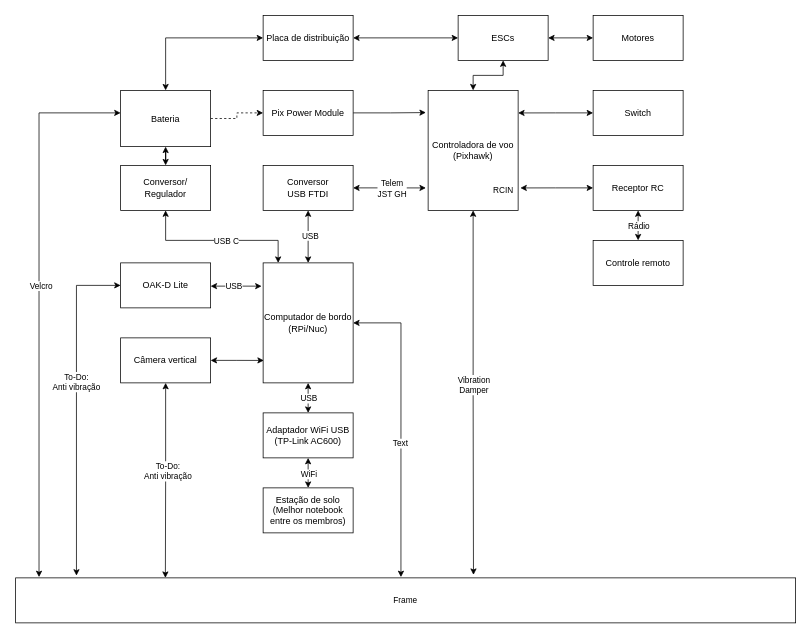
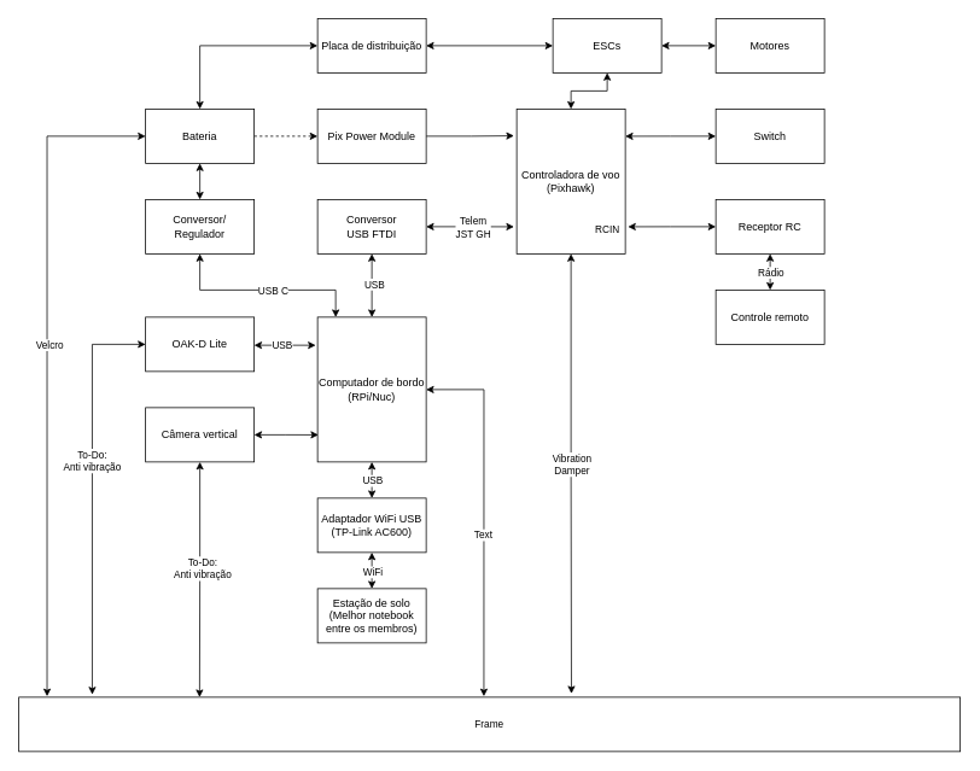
  <mxCell id="0" />
  <mxCell id="1" parent="0" />
  <mxCell id="2" value="" style="edgeStyle=orthogonalEdgeStyle;shape=connector;rounded=0;orthogonalLoop=1;jettySize=auto;html=1;labelBackgroundColor=default;strokeColor=default;fontFamily=Helvetica;fontSize=11;fontColor=default;startArrow=classic;endArrow=classic;" edge="1" parent="1" source="5" target="8"><mxGeometry relative="1" as="geometry" /></mxCell>
  <mxCell id="3" style="edgeStyle=orthogonalEdgeStyle;shape=connector;rounded=0;orthogonalLoop=1;jettySize=auto;html=1;entryX=0.587;entryY=-0.067;entryDx=0;entryDy=0;entryPerimeter=0;labelBackgroundColor=default;strokeColor=default;fontFamily=Helvetica;fontSize=11;fontColor=default;startArrow=classic;endArrow=classic;" edge="1" parent="1" source="5" target="53"><mxGeometry relative="1" as="geometry" /></mxCell>
  <mxCell id="4" value="Vibration&lt;br&gt;Damper" style="edgeLabel;html=1;align=center;verticalAlign=middle;resizable=0;points=[];fontSize=11;fontFamily=Helvetica;fontColor=default;" vertex="1" connectable="0" parent="3"><mxGeometry x="-0.054" relative="1" as="geometry"><mxPoint y="2" as="offset" /></mxGeometry></mxCell>
  <mxCell id="5" value="Controladora de voo&lt;br&gt;(Pixhawk)" style="rounded=0;whiteSpace=wrap;html=1;" vertex="1" parent="1"><mxGeometry x="570" y="120" width="120" height="160" as="geometry" /></mxCell>
  <mxCell id="6" value="" style="edgeStyle=orthogonalEdgeStyle;shape=connector;rounded=0;orthogonalLoop=1;jettySize=auto;html=1;labelBackgroundColor=default;strokeColor=default;fontFamily=Helvetica;fontSize=11;fontColor=default;startArrow=classic;endArrow=classic;" edge="1" parent="1" source="7" target="8"><mxGeometry relative="1" as="geometry" /></mxCell>
  <mxCell id="7" value="Motores" style="rounded=0;whiteSpace=wrap;html=1;" vertex="1" parent="1"><mxGeometry x="790" y="20" width="120" height="60" as="geometry" /></mxCell>
  <mxCell id="8" value="ESCs" style="rounded=0;whiteSpace=wrap;html=1;" vertex="1" parent="1"><mxGeometry x="610" y="20" width="120" height="60" as="geometry" /></mxCell>
  <mxCell id="9" style="edgeStyle=orthogonalEdgeStyle;rounded=0;orthogonalLoop=1;jettySize=auto;html=1;exitX=1;exitY=0.5;exitDx=0;exitDy=0;entryX=0;entryY=0.5;entryDx=0;entryDy=0;dashed=1;" edge="1" parent="1" source="14" target="47"><mxGeometry relative="1" as="geometry" /></mxCell>
  <mxCell id="10" style="edgeStyle=orthogonalEdgeStyle;shape=connector;rounded=0;orthogonalLoop=1;jettySize=auto;html=1;labelBackgroundColor=default;strokeColor=default;fontFamily=Helvetica;fontSize=11;fontColor=default;startArrow=classic;endArrow=classic;entryX=0;entryY=0.5;entryDx=0;entryDy=0;" edge="1" parent="1" source="14" target="16"><mxGeometry relative="1" as="geometry"><mxPoint x="310" y="50" as="targetPoint" /><Array as="points"><mxPoint x="220" y="50" /></Array></mxGeometry></mxCell>
  <mxCell id="11" style="edgeStyle=orthogonalEdgeStyle;shape=connector;rounded=0;orthogonalLoop=1;jettySize=auto;html=1;entryX=0.5;entryY=0;entryDx=0;entryDy=0;labelBackgroundColor=default;strokeColor=default;fontFamily=Helvetica;fontSize=11;fontColor=default;startArrow=classic;endArrow=classic;" edge="1" parent="1" source="14" target="52"><mxGeometry relative="1" as="geometry" /></mxCell>
  <mxCell id="12" style="edgeStyle=orthogonalEdgeStyle;shape=connector;rounded=0;orthogonalLoop=1;jettySize=auto;html=1;labelBackgroundColor=default;strokeColor=default;fontFamily=Helvetica;fontSize=11;fontColor=default;startArrow=classic;endArrow=classic;entryX=0.03;entryY=-0.017;entryDx=0;entryDy=0;entryPerimeter=0;" edge="1" parent="1" source="14" target="53"><mxGeometry relative="1" as="geometry"><mxPoint x="50" y="760" as="targetPoint" /><Array as="points"><mxPoint x="51" y="150" /></Array></mxGeometry></mxCell>
  <mxCell id="13" value="Velcro" style="edgeLabel;html=1;align=center;verticalAlign=middle;resizable=0;points=[];fontSize=11;fontFamily=Helvetica;fontColor=default;" vertex="1" connectable="0" parent="12"><mxGeometry x="0.071" y="2" relative="1" as="geometry"><mxPoint y="-51" as="offset" /></mxGeometry></mxCell>
- <mxCell id="14" value="Bateria" style="rounded=0;whiteSpace=wrap;html=1;" vertex="1" parent="1"><mxGeometry x="160" y="120" width="120" height="75" as="geometry" /></mxCell>
+ <mxCell id="14" value="Bateria" style="rounded=0;whiteSpace=wrap;html=1;" vertex="1" parent="1"><mxGeometry x="160" y="120" width="120" height="60" as="geometry" /></mxCell>
  <mxCell id="15" value="" style="edgeStyle=orthogonalEdgeStyle;shape=connector;rounded=0;orthogonalLoop=1;jettySize=auto;html=1;labelBackgroundColor=default;strokeColor=default;fontFamily=Helvetica;fontSize=11;fontColor=default;startArrow=classic;endArrow=classic;" edge="1" parent="1" source="16" target="8"><mxGeometry relative="1" as="geometry" /></mxCell>
  <mxCell id="16" value="Placa de distribuição" style="rounded=0;whiteSpace=wrap;html=1;" vertex="1" parent="1"><mxGeometry x="350" y="20" width="120" height="60" as="geometry" /></mxCell>
  <mxCell id="17" value="" style="edgeStyle=orthogonalEdgeStyle;shape=connector;rounded=0;orthogonalLoop=1;jettySize=auto;html=1;labelBackgroundColor=default;strokeColor=default;fontFamily=Helvetica;fontSize=11;fontColor=default;startArrow=classic;endArrow=classic;" edge="1" parent="1" source="21" target="29"><mxGeometry relative="1" as="geometry" /></mxCell>
  <mxCell id="18" value="USB" style="edgeLabel;html=1;align=center;verticalAlign=middle;resizable=0;points=[];fontSize=11;fontFamily=Helvetica;fontColor=default;" vertex="1" connectable="0" parent="17"><mxGeometry x="-0.2" y="-1" relative="1" as="geometry"><mxPoint x="1" y="4" as="offset" /></mxGeometry></mxCell>
  <mxCell id="19" style="edgeStyle=orthogonalEdgeStyle;shape=connector;rounded=0;orthogonalLoop=1;jettySize=auto;html=1;entryX=0.494;entryY=-0.017;entryDx=0;entryDy=0;entryPerimeter=0;labelBackgroundColor=default;strokeColor=default;fontFamily=Helvetica;fontSize=11;fontColor=default;startArrow=classic;endArrow=classic;" edge="1" parent="1" source="21" target="53"><mxGeometry relative="1" as="geometry"><Array as="points"><mxPoint x="534" y="430" /></Array></mxGeometry></mxCell>
  <mxCell id="20" value="Text" style="edgeLabel;html=1;align=center;verticalAlign=middle;resizable=0;points=[];fontSize=11;fontFamily=Helvetica;fontColor=default;" vertex="1" connectable="0" parent="19"><mxGeometry x="0.111" y="-1" relative="1" as="geometry"><mxPoint as="offset" /></mxGeometry></mxCell>
  <mxCell id="21" value="Computador de bordo&lt;br&gt;(RPi/Nuc)" style="rounded=0;whiteSpace=wrap;html=1;" vertex="1" parent="1"><mxGeometry x="350" y="350" width="120" height="160" as="geometry" /></mxCell>
  <mxCell id="22" style="edgeStyle=orthogonalEdgeStyle;shape=connector;rounded=0;orthogonalLoop=1;jettySize=auto;html=1;exitX=1;exitY=0.5;exitDx=0;exitDy=0;entryX=-0.025;entryY=0.813;entryDx=0;entryDy=0;entryPerimeter=0;labelBackgroundColor=default;strokeColor=default;fontFamily=Helvetica;fontSize=11;fontColor=default;startArrow=classic;endArrow=classic;" edge="1" parent="1" source="26" target="5"><mxGeometry relative="1" as="geometry" /></mxCell>
  <mxCell id="23" value="Telem&lt;br&gt;JST GH" style="edgeLabel;html=1;align=center;verticalAlign=middle;resizable=0;points=[];fontSize=11;fontFamily=Helvetica;fontColor=default;" vertex="1" connectable="0" parent="22"><mxGeometry x="-0.197" y="2" relative="1" as="geometry"><mxPoint x="12" y="2" as="offset" /></mxGeometry></mxCell>
  <mxCell id="24" style="edgeStyle=orthogonalEdgeStyle;shape=connector;rounded=0;orthogonalLoop=1;jettySize=auto;html=1;labelBackgroundColor=default;strokeColor=default;fontFamily=Helvetica;fontSize=11;fontColor=default;startArrow=classic;endArrow=classic;" edge="1" parent="1" source="26" target="21"><mxGeometry relative="1" as="geometry" /></mxCell>
  <mxCell id="25" value="USB" style="edgeLabel;html=1;align=center;verticalAlign=middle;resizable=0;points=[];fontSize=11;fontFamily=Helvetica;fontColor=default;" vertex="1" connectable="0" parent="24"><mxGeometry x="-0.067" y="2" relative="1" as="geometry"><mxPoint as="offset" /></mxGeometry></mxCell>
  <mxCell id="26" value="Conversor&lt;br&gt;USB FTDI" style="rounded=0;whiteSpace=wrap;html=1;" vertex="1" parent="1"><mxGeometry x="350" y="220" width="120" height="60" as="geometry" /></mxCell>
  <mxCell id="27" style="edgeStyle=orthogonalEdgeStyle;shape=connector;rounded=0;orthogonalLoop=1;jettySize=auto;html=1;entryX=0.5;entryY=0;entryDx=0;entryDy=0;labelBackgroundColor=default;strokeColor=default;fontFamily=Helvetica;fontSize=11;fontColor=default;startArrow=classic;endArrow=classic;" edge="1" parent="1" source="29" target="30"><mxGeometry relative="1" as="geometry" /></mxCell>
  <mxCell id="28" value="WiFi" style="edgeLabel;html=1;align=center;verticalAlign=middle;resizable=0;points=[];fontSize=11;fontFamily=Helvetica;fontColor=default;" vertex="1" connectable="0" parent="27"><mxGeometry x="0.04" y="2" relative="1" as="geometry"><mxPoint x="-2" as="offset" /></mxGeometry></mxCell>
  <mxCell id="29" value="Adaptador WiFi USB&lt;br&gt;(TP-Link AC600)" style="rounded=0;whiteSpace=wrap;html=1;" vertex="1" parent="1"><mxGeometry x="350" y="550" width="120" height="60" as="geometry" /></mxCell>
  <mxCell id="30" value="Estação de solo&lt;br&gt;(Melhor notebook entre os membros)" style="rounded=0;whiteSpace=wrap;html=1;" vertex="1" parent="1"><mxGeometry x="350" y="650" width="120" height="60" as="geometry" /></mxCell>
  <mxCell id="31" style="edgeStyle=orthogonalEdgeStyle;shape=connector;rounded=0;orthogonalLoop=1;jettySize=auto;html=1;entryX=-0.017;entryY=0.194;entryDx=0;entryDy=0;entryPerimeter=0;labelBackgroundColor=default;strokeColor=default;fontFamily=Helvetica;fontSize=11;fontColor=default;startArrow=classic;endArrow=classic;" edge="1" parent="1" source="35" target="21"><mxGeometry relative="1" as="geometry"><Array as="points"><mxPoint x="320" y="381" /><mxPoint x="320" y="381" /></Array></mxGeometry></mxCell>
  <mxCell id="32" value="USB" style="edgeLabel;html=1;align=center;verticalAlign=middle;resizable=0;points=[];fontSize=11;fontFamily=Helvetica;fontColor=default;" vertex="1" connectable="0" parent="31"><mxGeometry x="0.041" y="-2" relative="1" as="geometry"><mxPoint x="-5" y="-3" as="offset" /></mxGeometry></mxCell>
  <mxCell id="33" style="edgeStyle=orthogonalEdgeStyle;shape=connector;rounded=0;orthogonalLoop=1;jettySize=auto;html=1;labelBackgroundColor=default;strokeColor=default;fontFamily=Helvetica;fontSize=11;fontColor=default;startArrow=classic;endArrow=classic;entryX=0.078;entryY=-0.05;entryDx=0;entryDy=0;entryPerimeter=0;" edge="1" parent="1" source="35" target="53"><mxGeometry relative="1" as="geometry"><mxPoint x="100" y="760" as="targetPoint" /><Array as="points"><mxPoint x="101" y="380" /></Array></mxGeometry></mxCell>
  <mxCell id="34" value="To-Do:&lt;br&gt;Anti vibração" style="edgeLabel;html=1;align=center;verticalAlign=middle;resizable=0;points=[];fontSize=11;fontFamily=Helvetica;fontColor=default;" vertex="1" connectable="0" parent="33"><mxGeometry x="-0.162" y="-1" relative="1" as="geometry"><mxPoint as="offset" /></mxGeometry></mxCell>
  <mxCell id="35" value="OAK-D Lite" style="rounded=0;whiteSpace=wrap;html=1;" vertex="1" parent="1"><mxGeometry x="160" y="350" width="120" height="60" as="geometry" /></mxCell>
  <mxCell id="36" style="edgeStyle=orthogonalEdgeStyle;shape=connector;rounded=0;orthogonalLoop=1;jettySize=auto;html=1;entryX=0.008;entryY=0.813;entryDx=0;entryDy=0;entryPerimeter=0;labelBackgroundColor=default;strokeColor=default;fontFamily=Helvetica;fontSize=11;fontColor=default;startArrow=classic;endArrow=classic;" edge="1" parent="1" source="39" target="21"><mxGeometry relative="1" as="geometry" /></mxCell>
  <mxCell id="37" style="edgeStyle=orthogonalEdgeStyle;shape=connector;rounded=0;orthogonalLoop=1;jettySize=auto;html=1;entryX=0.192;entryY=0;entryDx=0;entryDy=0;entryPerimeter=0;labelBackgroundColor=default;strokeColor=default;fontFamily=Helvetica;fontSize=11;fontColor=default;startArrow=classic;endArrow=classic;" edge="1" parent="1" source="39" target="53"><mxGeometry relative="1" as="geometry" /></mxCell>
  <mxCell id="38" value="To-Do:&lt;br style=&quot;border-color: var(--border-color);&quot;&gt;Anti vibração" style="edgeLabel;html=1;align=center;verticalAlign=middle;resizable=0;points=[];fontSize=11;fontFamily=Helvetica;fontColor=default;" vertex="1" connectable="0" parent="37"><mxGeometry x="-0.101" y="2" relative="1" as="geometry"><mxPoint as="offset" /></mxGeometry></mxCell>
  <mxCell id="39" value="Câmera vertical" style="rounded=0;whiteSpace=wrap;html=1;" vertex="1" parent="1"><mxGeometry x="160" y="450" width="120" height="60" as="geometry" /></mxCell>
  <mxCell id="40" value="" style="edgeStyle=orthogonalEdgeStyle;shape=connector;rounded=0;orthogonalLoop=1;jettySize=auto;html=1;labelBackgroundColor=default;strokeColor=default;fontFamily=Helvetica;fontSize=11;fontColor=default;startArrow=classic;endArrow=classic;" edge="1" parent="1" source="44" target="45"><mxGeometry relative="1" as="geometry" /></mxCell>
  <mxCell id="41" value="Rádio" style="edgeLabel;html=1;align=center;verticalAlign=middle;resizable=0;points=[];fontSize=11;fontFamily=Helvetica;fontColor=default;" vertex="1" connectable="0" parent="40"><mxGeometry x="0.1" relative="1" as="geometry"><mxPoint y="-2" as="offset" /></mxGeometry></mxCell>
  <mxCell id="42" style="edgeStyle=orthogonalEdgeStyle;shape=connector;rounded=0;orthogonalLoop=1;jettySize=auto;html=1;entryX=1.025;entryY=0.813;entryDx=0;entryDy=0;entryPerimeter=0;labelBackgroundColor=default;strokeColor=default;fontFamily=Helvetica;fontSize=11;fontColor=default;startArrow=classic;endArrow=classic;" edge="1" parent="1" source="44" target="5"><mxGeometry relative="1" as="geometry" /></mxCell>
  <mxCell id="43" value="RCIN" style="edgeLabel;html=1;align=center;verticalAlign=middle;resizable=0;points=[];fontSize=11;fontFamily=Helvetica;fontColor=default;" vertex="1" connectable="0" parent="42"><mxGeometry x="0.475" y="2" relative="1" as="geometry"><mxPoint x="-49" as="offset" /></mxGeometry></mxCell>
  <mxCell id="44" value="Receptor RC" style="rounded=0;whiteSpace=wrap;html=1;" vertex="1" parent="1"><mxGeometry x="790" y="220" width="120" height="60" as="geometry" /></mxCell>
  <mxCell id="45" value="Controle remoto" style="rounded=0;whiteSpace=wrap;html=1;" vertex="1" parent="1"><mxGeometry x="790" y="320" width="120" height="60" as="geometry" /></mxCell>
  <mxCell id="46" style="edgeStyle=orthogonalEdgeStyle;rounded=0;orthogonalLoop=1;jettySize=auto;html=1;exitX=1;exitY=0.5;exitDx=0;exitDy=0;entryX=-0.025;entryY=0.185;entryDx=0;entryDy=0;entryPerimeter=0;" edge="1" parent="1" source="47" target="5"><mxGeometry relative="1" as="geometry" /></mxCell>
  <mxCell id="47" value="Pix Power Module" style="rounded=0;whiteSpace=wrap;html=1;" vertex="1" parent="1"><mxGeometry x="350" y="120" width="120" height="60" as="geometry" /></mxCell>
  <mxCell id="48" style="edgeStyle=orthogonalEdgeStyle;shape=connector;rounded=0;orthogonalLoop=1;jettySize=auto;html=1;exitX=0;exitY=0.5;exitDx=0;exitDy=0;entryX=1;entryY=0.188;entryDx=0;entryDy=0;entryPerimeter=0;labelBackgroundColor=default;strokeColor=default;fontFamily=Helvetica;fontSize=11;fontColor=default;startArrow=classic;endArrow=classic;" edge="1" parent="1" source="49" target="5"><mxGeometry relative="1" as="geometry" /></mxCell>
  <mxCell id="49" value="Switch" style="rounded=0;whiteSpace=wrap;html=1;" vertex="1" parent="1"><mxGeometry x="790" y="120" width="120" height="60" as="geometry" /></mxCell>
  <mxCell id="50" style="edgeStyle=orthogonalEdgeStyle;shape=connector;rounded=0;orthogonalLoop=1;jettySize=auto;html=1;entryX=0.167;entryY=0;entryDx=0;entryDy=0;entryPerimeter=0;labelBackgroundColor=default;strokeColor=default;fontFamily=Helvetica;fontSize=11;fontColor=default;startArrow=classic;endArrow=classic;" edge="1" parent="1" source="52" target="21"><mxGeometry relative="1" as="geometry"><Array as="points"><mxPoint x="220" y="320" /><mxPoint x="370" y="320" /></Array></mxGeometry></mxCell>
  <mxCell id="51" value="USB C" style="edgeLabel;html=1;align=center;verticalAlign=middle;resizable=0;points=[];fontSize=11;fontFamily=Helvetica;fontColor=default;" vertex="1" connectable="0" parent="50"><mxGeometry x="-0.015" y="-5" relative="1" as="geometry"><mxPoint x="12" y="-5" as="offset" /></mxGeometry></mxCell>
  <mxCell id="52" value="Conversor/&lt;br&gt;Regulador" style="rounded=0;whiteSpace=wrap;html=1;" vertex="1" parent="1"><mxGeometry x="160" y="220" width="120" height="60" as="geometry" /></mxCell>
  <mxCell id="53" value="Frame" style="rounded=0;whiteSpace=wrap;html=1;fontFamily=Helvetica;fontSize=11;fontColor=default;" vertex="1" parent="1"><mxGeometry x="20" y="770" width="1040" height="60" as="geometry" /></mxCell>
